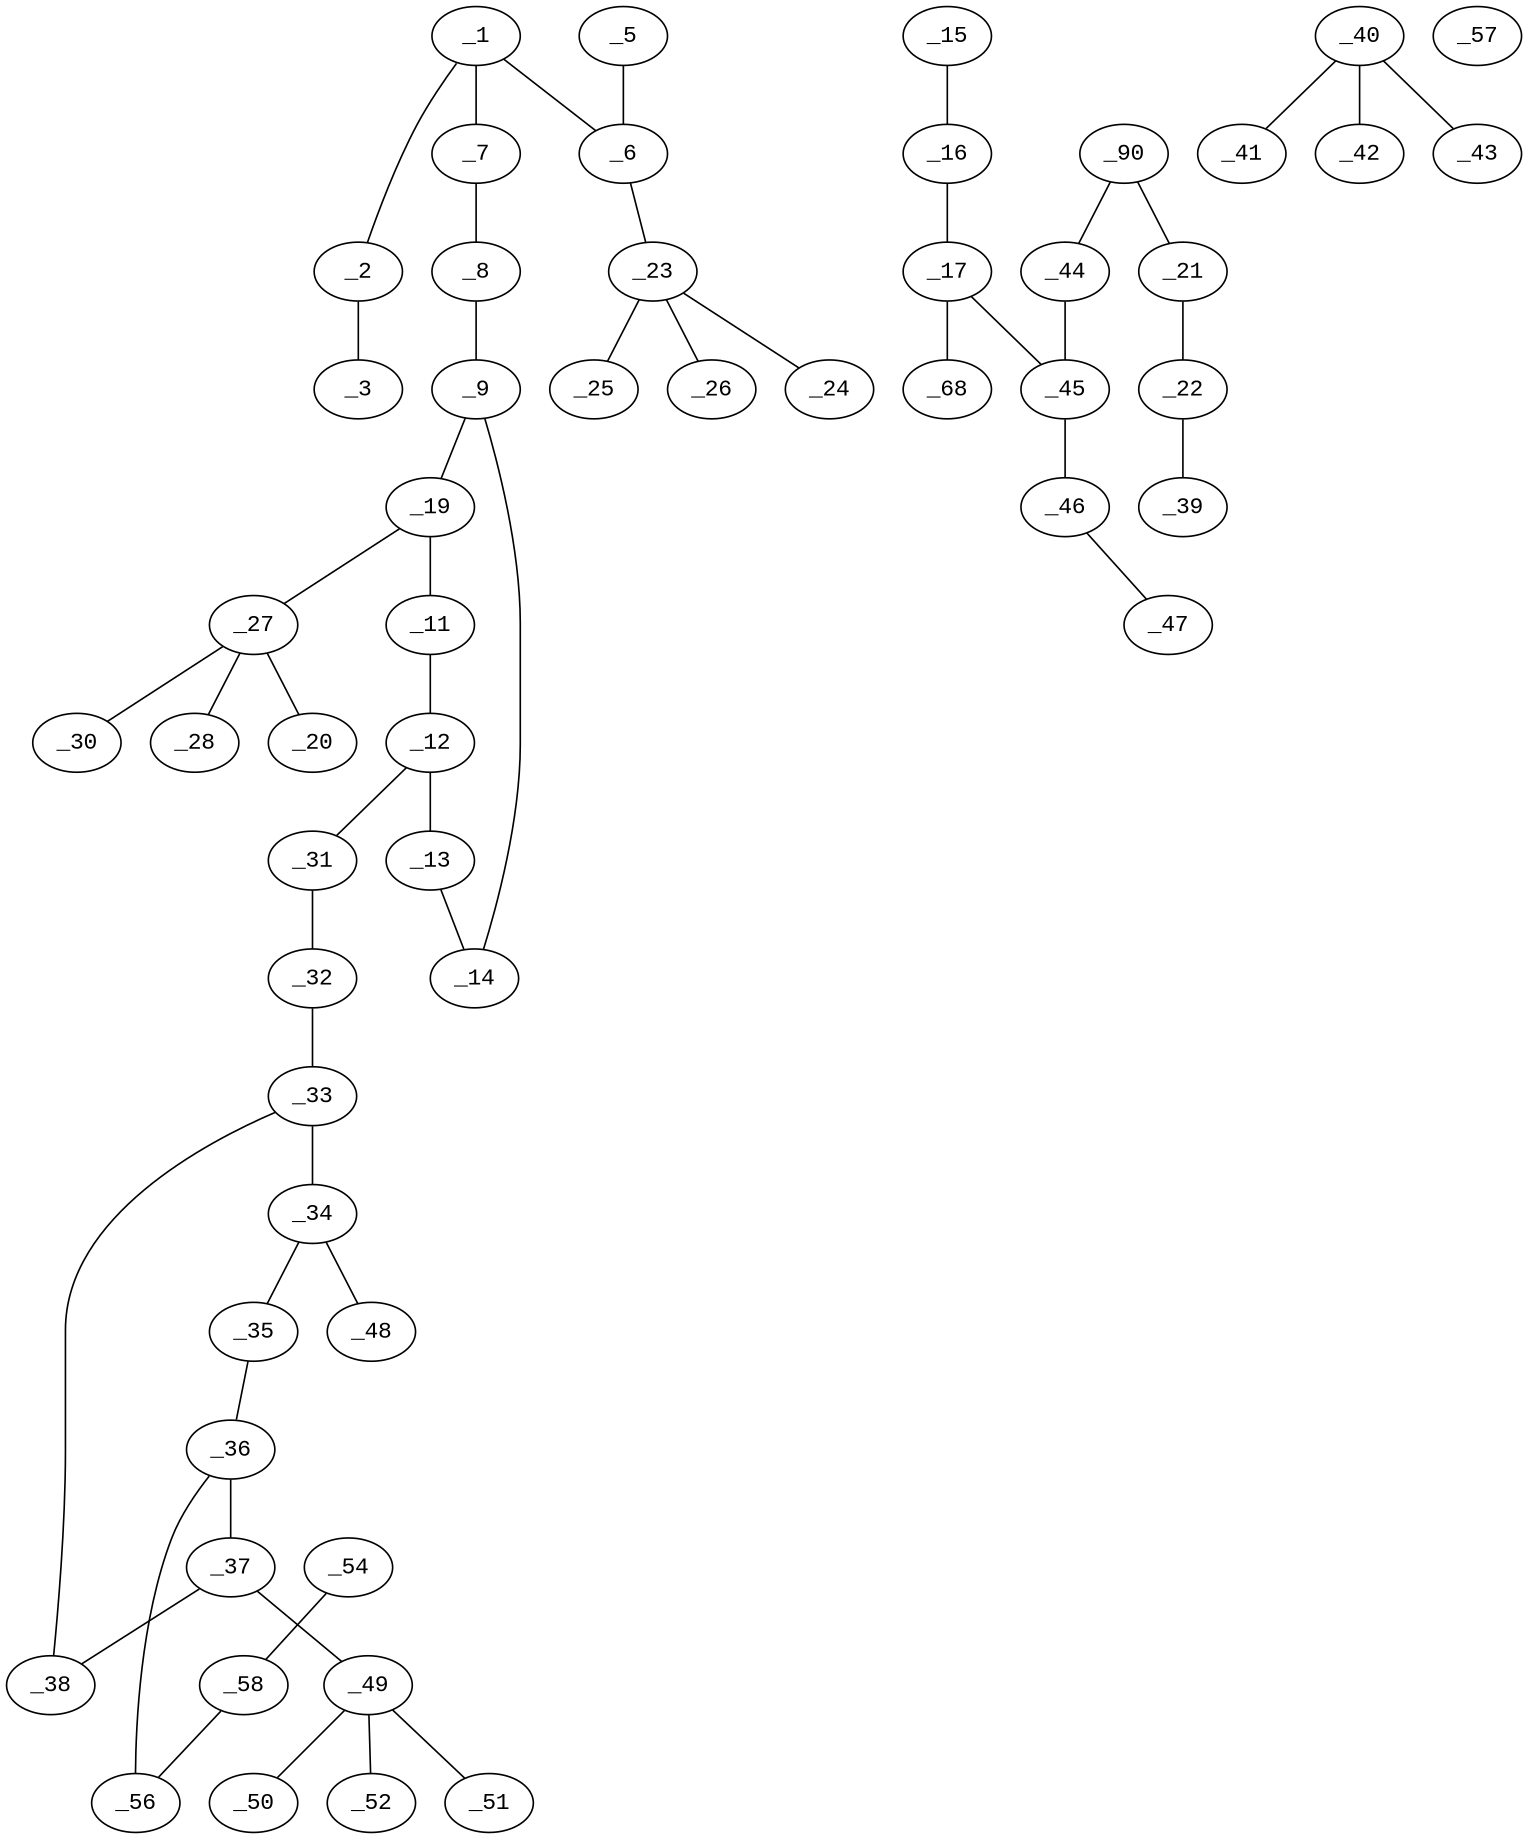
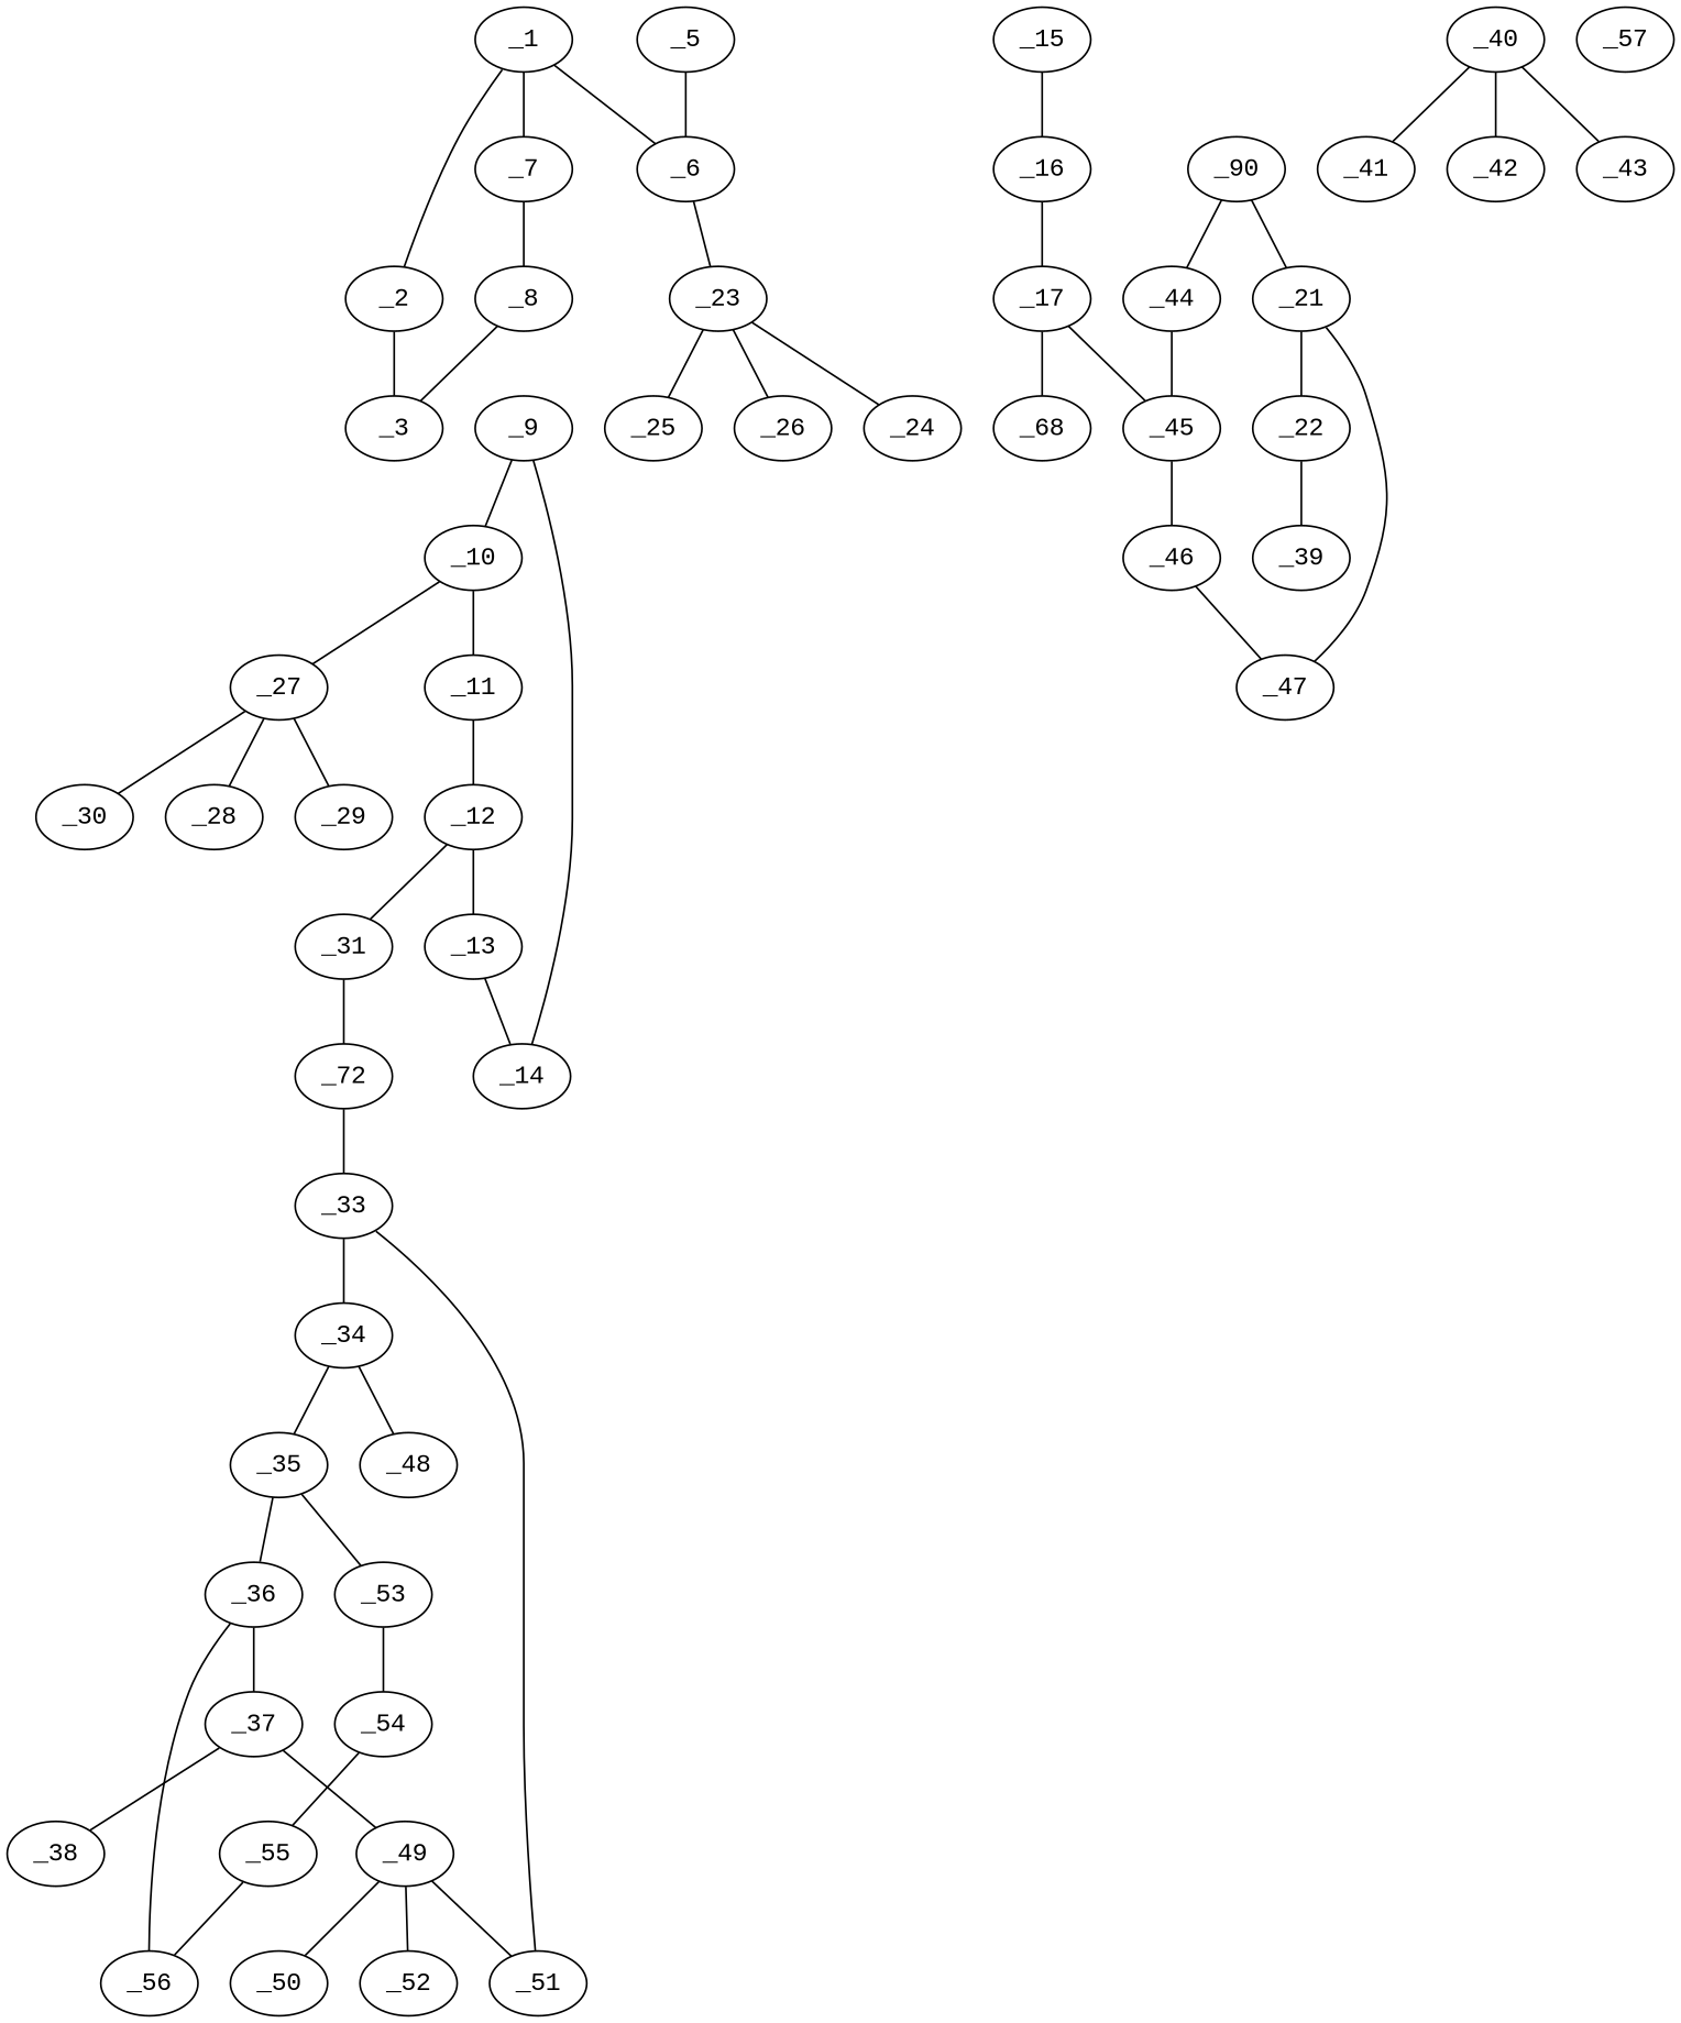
  graph {
    fontname="Liberation Mono"
    node [charge=0 chem=1 fontname="Liberation Mono" symbol="C  " x=4.5981 y=-2]
    edge [fontname="Liberation Mono" valence=1]
    _1 [x=11.5263 y=-1]
    _2 [x=11.5263]
    _6 [x=12.3923 y=-0.5]
    _7 [x=10.6602 y=-0.5]
    _3 [x=12.3923 y=-2.5]
    _23 [chem=5 symbol="S  " x=12.3923 y=0.5]
    _8 [x=9.7942 y=-1]
    _24 [chem=2 symbol="O  " x=12.3923 y=1.5]
    _25 [chem=2 symbol="O  " x=11.3923 y=0.5]
    _26 [chem=2 symbol="O  " x=13.3923 y=0.5]
    _9 [x=8.9282 y=-0.5]
    _5 [x=13.2583 y=-1]
    _15 [chem=4 symbol="N  " x=14.1243 y=-2.5]
    _16 [chem=4 symbol="N  " x=14.9904]
    _17 [x=15.8564 y=-2.5]
-   _10 [x=8.0622 y=-1 label=_19]
+   _10 [x=8.0622 y=-1]
    _14 [x=8.9282 y=0.5]
    _11 [x=7.1961 y=-0.5]
    _27 [chem=5 symbol="S  " x=8.0622]
    _12 [x=7.1961 y=0.5]
    _28 [chem=2 symbol="O  " x=8.0622 y=-3]
-   _29 [chem=2 symbol="O  " x=9.0622 label=_20]
+   _29 [chem=2 symbol="O  " x=9.0622]
    _30 [chem=2 symbol="O  " x=7.0622]
    _13 [x=8.0622 y=1]
    _31 [chem=4 symbol="N  " x=6.3301 y=1]
-   _32 [chem=4 symbol="N  " x=6.3301 y=2]
+   _32 [chem=4 symbol="N  " x=6.3301 y=2 label=_72]
    _33 [x=5.4641 y=2.5]
    n28 [label=_68 x=15.8564 y=-3.5]
    _45 [x=19.3205 y=-3.5]
    _39 [chem=2 symbol="O  " x=16.7224 y=-1]
    _22 [x=16.7224]
    n32 [label=_90 x=17.5884 y=-3.5]
    _21 [x=17.5884 y=-2.5]
    _44 [x=18.4545 y=-4]
    _40 [chem=5 symbol="S  " x=16.7224 y=-5]
    _41 [chem=2 symbol="O  " x=16.7224 y=-6]
    _42 [chem=2 symbol="O  " x=17.7224 y=-5]
    _43 [chem=2 symbol="O  " x=15.7224 y=-5]
    _47 [x=18.4545]
    _46 [x=19.3205 y=-2.5]
    _34 [y=2]
    _38 [x=5.4641 y=3.5]
    _35 [x=3.732 y=2.5]
    _48 [chem=2 symbol="O  " y=1]
    _36 [x=3.7321 y=3.5]
+   _53 [x=2.866 y=2]
    _37 [y=4]
    _56 [x=2.866 y=4]
    _54 [x=2 y=2.5]
    _49 [chem=5 symbol="S  " y=5]
-   _55 [x=2 y=3.5 label=_58]
+   _55 [x=2 y=3.5]
    _50 [chem=2 symbol="O  " y=6]
    _51 [chem=2 symbol="O  " x=3.5981 y=5]
    _52 [chem=2 symbol="O  " x=5.5981 y=5]
    _57 [chem=29 symbol="Na " x=21.3205 y=0]
    _1 -- _2
    _1 -- _6 [valence=2]
    _1 -- _7
    _2 -- _3 [valence=2]
    _6 -- _23
    _7 -- _8 [valence=2]
    _23 -- _24 [valence=2]
    _23 -- _25 [valence=2]
    _23 -- _26
-   _8 -- _9
+   _8 -- _3
    _9 -- _10
    _9 -- _14 [valence=2]
    _5 -- _6
    _15 -- _16 [valence=2]
    _16 -- _17
    _17 -- n28
    _17 -- _45 [valence=2]
    _10 -- _11 [valence=2]
    _10 -- _27
    _11 -- _12
    _27 -- _28 [valence=2]
    _27 -- _29 [valence=2]
    _27 -- _30
    _12 -- _13 [valence=2]
    _12 -- _31
    _13 -- _14
    _31 -- _32 [valence=2]
    _32 -- _33
    _33 -- _34
-   _33 -- _38 [valence=2]
+   _33 -- _51 [valence=2]
    _45 -- _46
    _22 -- _39
    n32 -- _21 [valence=2]
    n32 -- _44
    _21 -- _22
+   _21 -- _47
    _44 -- _45 [valence=2]
    _40 -- _41 [valence=2]
    _40 -- _42 [valence=2]
    _40 -- _43
    _46 -- _47 [valence=2]
    _34 -- _35 [valence=2]
    _34 -- _48
    _35 -- _36
+   _35 -- _53
    _36 -- _37 [valence=2]
    _36 -- _56
+   _53 -- _54 [valence=2]
    _37 -- _38
    _37 -- _49
    _54 -- _55
    _49 -- _50 [valence=2]
    _49 -- _51 [valence=2]
    _49 -- _52
    _55 -- _56 [valence=2]
  }
